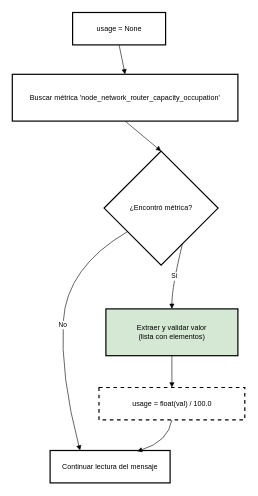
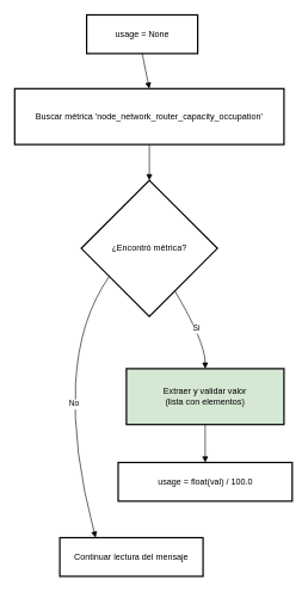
  <mxCell id="0" />
  <mxCell id="1" parent="0" />
  <mxCell id="2" value="Buscar métrica 'node_network_router_capacity_occupation'" style="whiteSpace=wrap;strokeWidth=2;" vertex="1" parent="1"><mxGeometry x="20" y="123" width="376" height="78" as="geometry" /></mxCell>
- <mxCell id="3" value="¿Encontró métrica?" style="rhombus;strokeWidth=2;whiteSpace=wrap;" vertex="1" parent="1"><mxGeometry x="173" y="251" width="190" height="190" as="geometry" /></mxCell>
+ <mxCell id="3" value="¿Encontró métrica?" style="rhombus;strokeWidth=2;whiteSpace=wrap;" vertex="1" parent="1"><mxGeometry x="113" y="251" width="190" height="190" as="geometry" /></mxCell>
  <mxCell id="4" value="Continuar lectura del mensaje" style="whiteSpace=wrap;strokeWidth=2;" vertex="1" parent="1"><mxGeometry x="83" y="750" width="200" height="54" as="geometry" /></mxCell>
  <mxCell id="5" value="Extraer y validar valor&#10;    (lista con elementos)" style="whiteSpace=wrap;strokeWidth=2;fillColor=#d5e8d4;" vertex="1" parent="1"><mxGeometry x="176" y="514" width="220" height="78" as="geometry" /></mxCell>
- <mxCell id="6" value="usage = float(val) / 100.0" style="whiteSpace=wrap;strokeWidth=2;dashed=1;" vertex="1" parent="1"><mxGeometry x="164.5" y="645" width="243" height="54" as="geometry" /></mxCell>
+ <mxCell id="6" value="usage = float(val) / 100.0" style="whiteSpace=wrap;strokeWidth=2;" vertex="1" parent="1"><mxGeometry x="164.5" y="645" width="243" height="54" as="geometry" /></mxCell>
  <mxCell id="7" value="" style="curved=1;startArrow=none;endArrow=block;exitX=0.5;exitY=1.01;entryX=0.5;entryY=0;rounded=0;" edge="1" parent="1" source="2" target="3"><mxGeometry relative="1" as="geometry"><Array as="points" /></mxGeometry></mxCell>
  <mxCell id="8" value="No" style="curved=1;startArrow=none;endArrow=block;exitX=0;exitY=0.85;entryX=0.25;entryY=0;rounded=0;entryDx=0;entryDy=0;" edge="1" parent="1" source="3" target="4"><mxGeometry relative="1" as="geometry"><Array as="points"><mxPoint x="110" y="445" /><mxPoint x="100" y="625" /></Array></mxGeometry></mxCell>
  <mxCell id="9" value="Sí" style="curved=1;startArrow=none;endArrow=block;exitX=0.8;exitY=1;entryX=0.5;entryY=0;rounded=0;" edge="1" parent="1" source="3" target="5"><mxGeometry relative="1" as="geometry"><Array as="points"><mxPoint x="286" y="477" /></Array></mxGeometry></mxCell>
  <mxCell id="10" value="" style="curved=1;startArrow=none;endArrow=block;exitX=0.5;exitY=1;entryX=0.5;entryY=0;rounded=0;entryDx=0;entryDy=0;" edge="1" parent="1" source="5" target="6"><mxGeometry relative="1" as="geometry"><Array as="points" /><mxPoint x="286.5" y="642" as="targetPoint" /></mxGeometry></mxCell>
- <mxCell id="11" value="" style="curved=1;startArrow=none;endArrow=block;exitX=0.5;exitY=1;entryX=0.725;entryY=0.022;rounded=0;exitDx=0;exitDy=0;entryDx=0;entryDy=0;entryPerimeter=0;" edge="1" parent="1" source="6" target="4"><mxGeometry relative="1" as="geometry"><Array as="points"><mxPoint x="280" y="735" /></Array></mxGeometry></mxCell>
  <mxCell id="12" value="usage = None" style="whiteSpace=wrap;strokeWidth=2;" vertex="1" parent="1"><mxGeometry x="120.5" y="20" width="155" height="54" as="geometry" /></mxCell>
  <mxCell id="13" value="" style="curved=1;startArrow=none;endArrow=block;exitX=0.5;exitY=1;entryX=0.5;entryY=0;rounded=0;exitDx=0;exitDy=0;entryDx=0;entryDy=0;" edge="1" parent="1" source="12" target="2"><mxGeometry relative="1" as="geometry"><Array as="points" /><mxPoint x="207.81" y="73" as="sourcePoint" /><mxPoint x="207.81" y="123" as="targetPoint" /></mxGeometry></mxCell>
